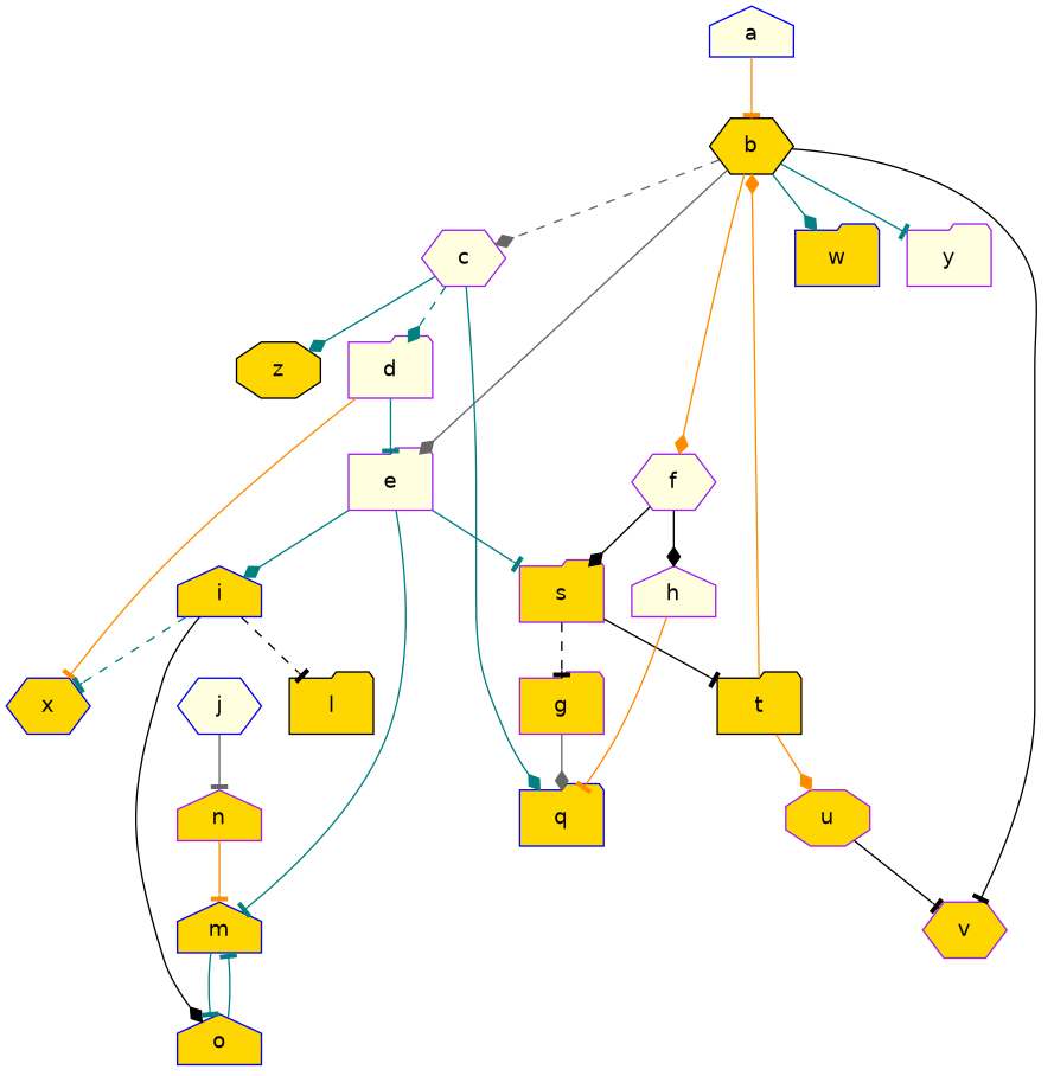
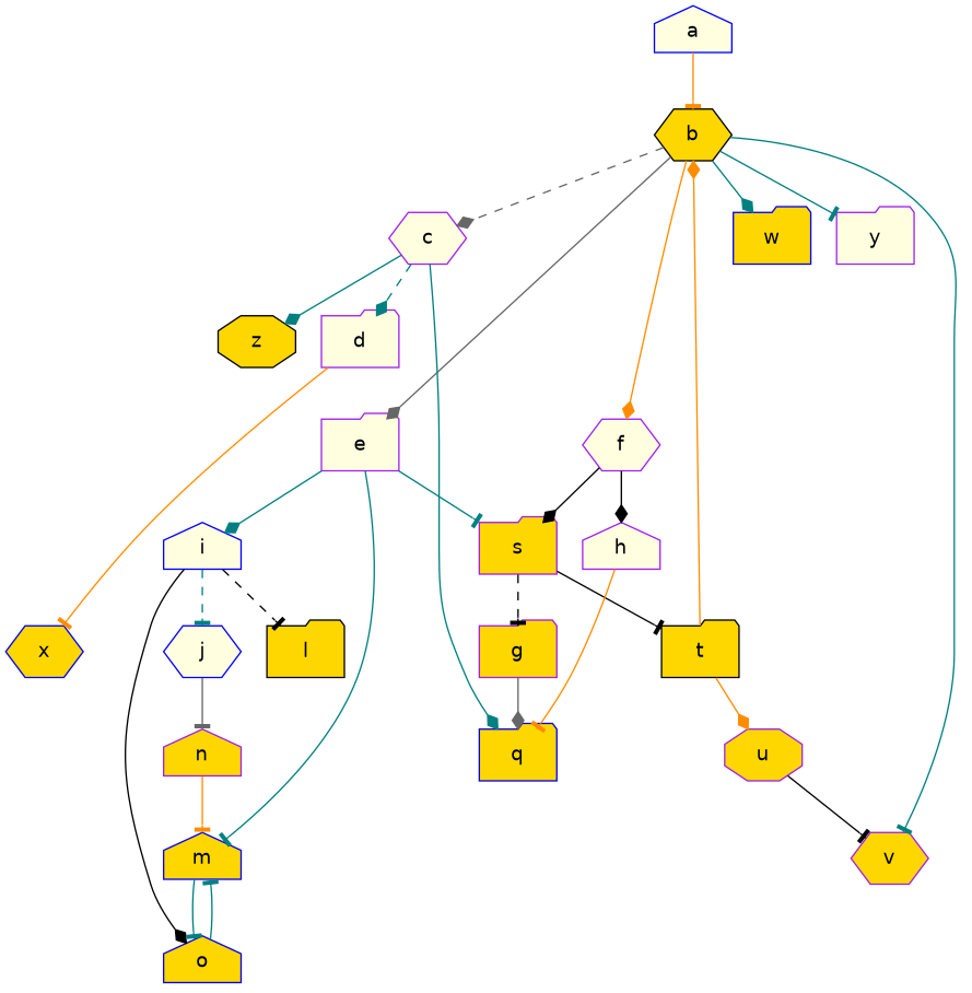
  digraph {
    node [color=purple fillcolor=gold fontcolor="#000000" fontname=Helvetica fontsize=14 shape=folder style=filled]
    edge [arrowhead=tee color=teal dir=forward style=solid]
    b [color=black shape=hexagon]
    c [fillcolor=lightyellow shape=hexagon]
    e [fillcolor=lightyellow]
    f [fillcolor=lightyellow shape=hexagon]
    v [shape=hexagon]
    w [color=blue]
    y [fillcolor=lightyellow]
    d [fillcolor=lightyellow]
    q [color=blue]
    z [color=black shape=octagon]
    s
-   i [color=blue shape=house]
+   i [color=blue fillcolor=lightyellow shape=house]
    m [color=blue shape=house]
    h [fillcolor=lightyellow shape=house]
    x [color=blue shape=hexagon]
    g
    t [color=black]
    u [shape=octagon]
    j [color=blue fillcolor=lightyellow shape=hexagon]
    l [color=black]
    o [color=blue shape=house]
    n [shape=house]
    a [color=blue fillcolor=lightyellow shape=house]
    b -> c [arrowhead=diamond color=gray40 style=dashed]
    b -> e [arrowhead=diamond color=gray40]
    b -> f [arrowhead=diamond color=darkorange]
-   b -> v [color=black]
+   b -> v
    b -> w [arrowhead=diamond]
    b -> y
    c -> d [arrowhead=diamond style=dashed]
    c -> q [arrowhead=diamond]
    c -> z [arrowhead=diamond]
    e -> s
    e -> i [arrowhead=diamond]
    e -> m
    f -> s [arrowhead=diamond color=black]
    f -> h [arrowhead=diamond color=black]
-   d -> e
    d -> x [color=darkorange]
    s -> g [color=black style=dashed]
    s -> t [color=black]
-   i -> x [style=dashed]
+   i -> j [style=dashed]
    i -> l [color=black style=dashed]
    i -> o [arrowhead=diamond color=black]
    m -> o
    h -> q [color=darkorange]
    g -> q [arrowhead=diamond color=gray40]
    t -> b [arrowhead=diamond color=darkorange]
    t -> u [arrowhead=diamond color=darkorange]
    u -> v [color=black]
    j -> n [color=gray40]
    o -> m
    n -> m [color=darkorange]
    a -> b [color=darkorange]
  }
